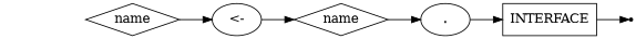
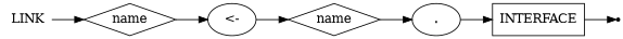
  digraph {
    rankdir=LR
    node [shape=diamond]
+   n1 [label=LINK shape=plaintext]
    n2 [label=name]
    n3 [label="<-" shape=oval]
    n4 [label=name]
    n5 [label="." shape=oval]
    n6 [label=INTERFACE shape=box]
    end [shape=point]
+   n1 -> n2
    n2 -> n3
    n3 -> n4
    n4 -> n5
    n5 -> n6
    n6 -> end
  }
